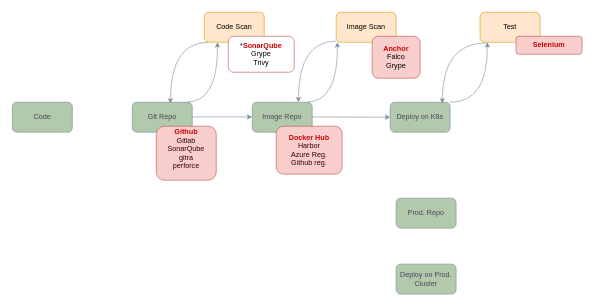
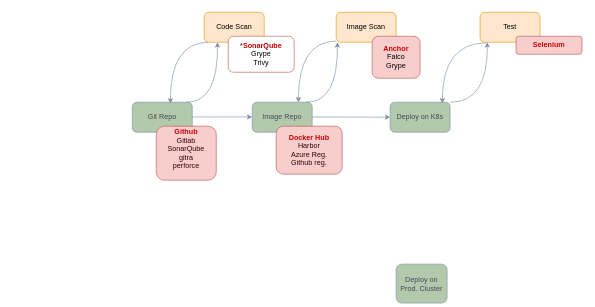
  <mxCell id="0" />
  <mxCell id="1" parent="0" />
- <mxCell id="2" value="Code" style="rounded=1;whiteSpace=wrap;html=1;labelBackgroundColor=none;fillColor=#B2C9AB;strokeColor=#788AA3;fontColor=#46495D;" vertex="1" parent="1"><mxGeometry x="20" y="170" width="100" height="50" as="geometry" /></mxCell>
  <mxCell id="3" value="Deploy on K8s" style="rounded=1;whiteSpace=wrap;html=1;labelBackgroundColor=none;fillColor=#B2C9AB;strokeColor=#788AA3;fontColor=#46495D;" vertex="1" parent="1"><mxGeometry x="650" y="170" width="100" height="50" as="geometry" /></mxCell>
  <mxCell id="4" value="Code Scan" style="rounded=1;whiteSpace=wrap;html=1;labelBackgroundColor=none;fillColor=#ffe6cc;strokeColor=#d79b00;" vertex="1" parent="1"><mxGeometry x="340" y="20" width="100" height="50" as="geometry" /></mxCell>
  <mxCell id="5" value="Git Repo" style="rounded=1;whiteSpace=wrap;html=1;labelBackgroundColor=none;fillColor=#B2C9AB;strokeColor=#788AA3;fontColor=#46495D;" vertex="1" parent="1"><mxGeometry x="220" y="170" width="100" height="50" as="geometry" /></mxCell>
  <mxCell id="6" value="Image Repo" style="rounded=1;whiteSpace=wrap;html=1;labelBackgroundColor=none;fillColor=#B2C9AB;strokeColor=#788AA3;fontColor=#46495D;" vertex="1" parent="1"><mxGeometry x="420" y="170" width="100" height="50" as="geometry" /></mxCell>
  <mxCell id="7" value="Image Scan" style="rounded=1;whiteSpace=wrap;html=1;labelBackgroundColor=none;fillColor=#ffe6cc;strokeColor=#d79b00;" vertex="1" parent="1"><mxGeometry x="560" y="20" width="100" height="50" as="geometry" /></mxCell>
  <mxCell id="8" value="" style="endArrow=classic;html=1;rounded=0;exitX=1;exitY=0.5;exitDx=0;exitDy=0;entryX=0;entryY=0.5;entryDx=0;entryDy=0;entryPerimeter=0;labelBackgroundColor=none;strokeColor=#788AA3;fontColor=default;" edge="1" parent="1"><mxGeometry width="50" height="50" relative="1" as="geometry"><mxPoint x="320" y="194.5" as="sourcePoint" /><mxPoint x="420" y="194.5" as="targetPoint" /></mxGeometry></mxCell>
  <mxCell id="9" value="" style="endArrow=classic;html=1;rounded=0;exitX=1;exitY=0.5;exitDx=0;exitDy=0;entryX=0;entryY=0.5;entryDx=0;entryDy=0;labelBackgroundColor=none;strokeColor=#788AA3;fontColor=default;" edge="1" parent="1" target="3"><mxGeometry width="50" height="50" relative="1" as="geometry"><mxPoint x="520" y="194.5" as="sourcePoint" /><mxPoint x="620" y="195" as="targetPoint" /></mxGeometry></mxCell>
  <mxCell id="10" value="Test" style="rounded=1;whiteSpace=wrap;html=1;labelBackgroundColor=none;fillColor=#ffe6cc;strokeColor=#d79b00;" vertex="1" parent="1"><mxGeometry x="800" y="20" width="100" height="50" as="geometry" /></mxCell>
- <mxCell id="11" value="Prod. Repo" style="rounded=1;whiteSpace=wrap;html=1;labelBackgroundColor=none;fillColor=#B2C9AB;strokeColor=#788AA3;fontColor=#46495D;" vertex="1" parent="1"><mxGeometry x="660" y="330" width="100" height="50" as="geometry" /></mxCell>
- <mxCell id="12" value="Deploy on Prod. Cluster" style="rounded=1;whiteSpace=wrap;html=1;labelBackgroundColor=none;fillColor=#B2C9AB;strokeColor=#788AA3;fontColor=#46495D;" vertex="1" parent="1"><mxGeometry x="660" y="440" width="100" height="50" as="geometry" /></mxCell>
+ <mxCell id="12" value="Deploy on Prod. Cluster" style="rounded=1;whiteSpace=wrap;html=1;labelBackgroundColor=none;fillColor=#B2C9AB;strokeColor=#788AA3;fontColor=#46495D;" vertex="1" parent="1"><mxGeometry x="660" y="440" width="85" height="65" as="geometry" /></mxCell>
  <mxCell id="13" value="" style="endArrow=classic;html=1;rounded=0;strokeColor=#788AA3;fontColor=#46495D;fillColor=#B2C9AB;exitX=0.68;exitY=-0.08;exitDx=0;exitDy=0;exitPerimeter=0;edgeStyle=orthogonalEdgeStyle;curved=1;" edge="1" parent="1"><mxGeometry width="50" height="50" relative="1" as="geometry"><mxPoint x="510" y="170" as="sourcePoint" /><mxPoint x="562" y="70" as="targetPoint" /><Array as="points"><mxPoint x="563" y="170" /></Array></mxGeometry></mxCell>
  <mxCell id="14" value="" style="endArrow=classic;html=1;rounded=0;strokeColor=#788AA3;fontColor=#46495D;fillColor=#B2C9AB;edgeStyle=orthogonalEdgeStyle;curved=1;entryX=0.57;entryY=0.04;entryDx=0;entryDy=0;entryPerimeter=0;" edge="1" parent="1"><mxGeometry width="50" height="50" relative="1" as="geometry"><mxPoint x="810" y="71" as="sourcePoint" /><mxPoint x="737" y="172" as="targetPoint" /></mxGeometry></mxCell>
  <mxCell id="15" value="*&lt;font color=&quot;#cc0000&quot;&gt;&lt;b&gt;SonarQube&lt;/b&gt;&lt;/font&gt;&lt;br&gt;Grype&lt;br&gt;Trivy" style="rounded=1;whiteSpace=wrap;html=1;strokeColor=#b85450;fillColor=#ffffff;" vertex="1" parent="1"><mxGeometry x="380" y="60" width="110" height="60" as="geometry" /></mxCell>
  <mxCell id="16" value="&lt;b style=&quot;&quot;&gt;&lt;font color=&quot;#cc0000&quot;&gt;Anchor&lt;/font&gt;&lt;/b&gt;&lt;br&gt;Falco&lt;br&gt;Grype&lt;br&gt;" style="rounded=1;whiteSpace=wrap;html=1;strokeColor=#b85450;fillColor=#f8cecc;" vertex="1" parent="1"><mxGeometry x="620" y="60" width="80" height="70" as="geometry" /></mxCell>
  <mxCell id="17" value="&lt;font color=&quot;#cc0000&quot;&gt;&lt;b&gt;Selenium&lt;/b&gt;&lt;/font&gt;" style="rounded=1;whiteSpace=wrap;html=1;strokeColor=#b85450;fillColor=#f8cecc;" vertex="1" parent="1"><mxGeometry x="860" y="60" width="110" height="30" as="geometry" /></mxCell>
  <mxCell id="18" value="&lt;font style=&quot;font-size: 12px;&quot;&gt;&lt;font style=&quot;font-weight: bold;&quot; color=&quot;#cc0000&quot;&gt;Github&lt;/font&gt;&lt;br&gt;&lt;font style=&quot;&quot; color=&quot;#330000&quot;&gt;Gitlab&lt;br&gt;SonarQube&lt;br&gt;gitra&lt;br&gt;perforce&lt;/font&gt;&lt;br&gt;&lt;br&gt;&lt;/font&gt;" style="rounded=1;whiteSpace=wrap;html=1;strokeColor=#b85450;fillColor=#f8cecc;" vertex="1" parent="1"><mxGeometry x="260" y="210" width="100" height="90" as="geometry" /></mxCell>
  <mxCell id="19" value="&lt;font style=&quot;font-weight: bold;&quot; color=&quot;#cc0000&quot;&gt;Docker Hub&lt;/font&gt;&lt;br&gt;&lt;font style=&quot;&quot; color=&quot;#330000&quot;&gt;Harbor&lt;br&gt;Azure Reg.&lt;br&gt;Github reg.&lt;/font&gt;" style="rounded=1;whiteSpace=wrap;html=1;strokeColor=#b85450;fillColor=#f8cecc;" vertex="1" parent="1"><mxGeometry x="460" y="210" width="110" height="80" as="geometry" /></mxCell>
  <mxCell id="20" value="" style="endArrow=classic;html=1;rounded=0;strokeColor=#788AA3;fontColor=#46495D;fillColor=#B2C9AB;exitX=0.68;exitY=-0.08;exitDx=0;exitDy=0;exitPerimeter=0;edgeStyle=orthogonalEdgeStyle;curved=1;" edge="1" parent="1"><mxGeometry width="50" height="50" relative="1" as="geometry"><mxPoint x="310" y="170" as="sourcePoint" /><mxPoint x="362" y="70" as="targetPoint" /><Array as="points"><mxPoint x="363" y="170" /></Array></mxGeometry></mxCell>
  <mxCell id="21" value="" style="endArrow=classic;html=1;rounded=0;strokeColor=#788AA3;fontColor=#46495D;fillColor=#B2C9AB;edgeStyle=orthogonalEdgeStyle;curved=1;entryX=0.57;entryY=0.04;entryDx=0;entryDy=0;entryPerimeter=0;" edge="1" parent="1"><mxGeometry width="50" height="50" relative="1" as="geometry"><mxPoint x="560" y="68" as="sourcePoint" /><mxPoint x="497" y="170" as="targetPoint" /></mxGeometry></mxCell>
  <mxCell id="22" value="" style="endArrow=classic;html=1;rounded=0;strokeColor=#788AA3;fontColor=#46495D;fillColor=#B2C9AB;exitX=1;exitY=0;exitDx=0;exitDy=0;edgeStyle=orthogonalEdgeStyle;curved=1;" edge="1" parent="1" source="3"><mxGeometry width="50" height="50" relative="1" as="geometry"><mxPoint x="760" y="170" as="sourcePoint" /><mxPoint x="812" y="70" as="targetPoint" /><Array as="points"><mxPoint x="813" y="170" /></Array></mxGeometry></mxCell>
  <mxCell id="23" value="" style="endArrow=classic;html=1;rounded=0;strokeColor=#788AA3;fontColor=#46495D;fillColor=#B2C9AB;edgeStyle=orthogonalEdgeStyle;curved=1;entryX=0.57;entryY=0.04;entryDx=0;entryDy=0;entryPerimeter=0;" edge="1" parent="1"><mxGeometry width="50" height="50" relative="1" as="geometry"><mxPoint x="346.5" y="70" as="sourcePoint" /><mxPoint x="283.5" y="172" as="targetPoint" /></mxGeometry></mxCell>
